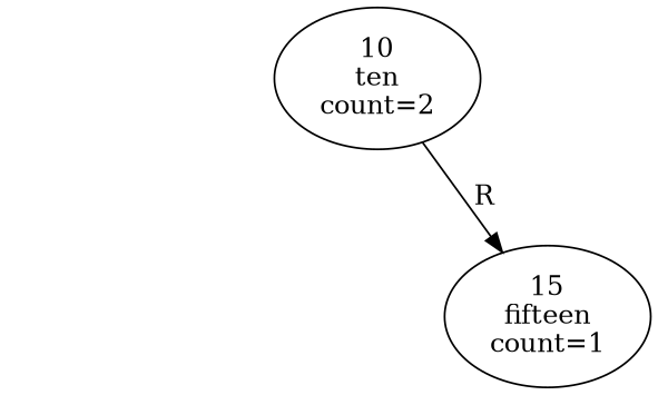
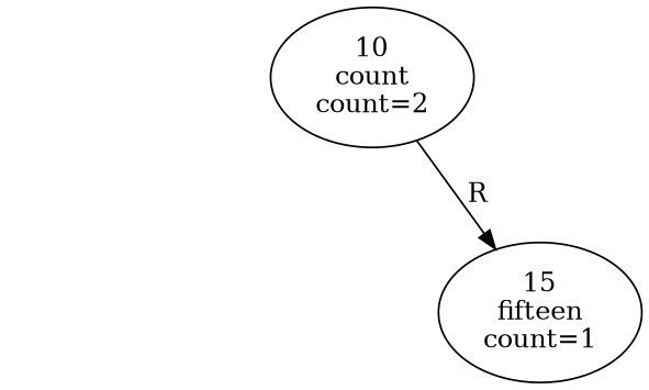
  digraph {
-   n1 [label="10\nten\ncount=2"]
+   n1 [label="10\ncount\ncount=2"]
    node_1442407170_L [style=invis]
    n3 [label="15\nfifteen\ncount=1"]
    n1 -> node_1442407170_L [style=invis]
    n1 -> n3 [label=R taildir=se]
  }
